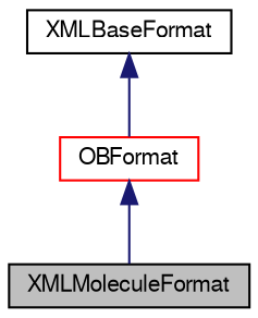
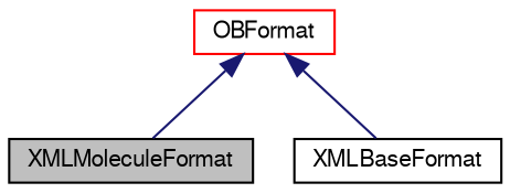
  digraph {
    node [color=black fillcolor=white fontname=FreeSans fontsize=10 shape=record style=filled]
    edge [color=midnightblue dir=back fontname=FreeSans fontsize=10 labelfontname=FreeSans labelfontsize=10 style=solid]
    n1 [fillcolor=grey75 fontcolor=black height=0.2 label=XMLMoleculeFormat width=0.4]
    n2 [height=0.2 label=XMLBaseFormat width=0.4]
    n3 [color=red height=0.2 label=OBFormat width=0.4]
    n3 -> n1
-   n2 -> n3
+   n3 -> n2
  }
